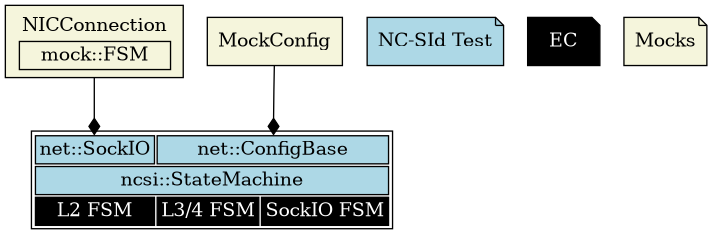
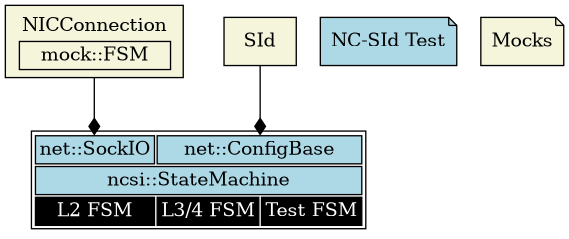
  digraph {
    node [shape=note fillcolor=beige style=filled]
    edge [arrowhead=diamond]
-   n1 [label=< 			<table> 				<tr><td port="sockio" bgcolor="lightblue">net::SockIO</td><td bgcolor="lightblue" colspan="2" port="config">net::ConfigBase</td></tr> 				<tr><td bgcolor="lightblue" colspan="3">ncsi::StateMachine</td></tr> 				<tr> 					<td bgcolor="black"><font color="white">L2 FSM</font></td> 					<td bgcolor="black"><font color="white">L3/4 FSM</font></td> 					<td bgcolor="black"><font color="white">SockIO FSM</font></td> 				</tr> 			</table> 		> shape=plaintext fillcolor="" style=""]
+   n1 [label=< 			<table> 				<tr><td port="sockio" bgcolor="lightblue">net::SockIO</td><td bgcolor="lightblue" colspan="2" port="config">net::ConfigBase</td></tr> 				<tr><td bgcolor="lightblue" colspan="3">ncsi::StateMachine</td></tr> 				<tr> 					<td bgcolor="black"><font color="white">L2 FSM</font></td> 					<td bgcolor="black"><font color="white">L3/4 FSM</font></td> 					<td bgcolor="black"><font color="white">Test FSM</font></td> 				</tr> 			</table> 		> shape=plaintext fillcolor="" style=""]
    n2 [fillcolor=lightblue label="NC-SId Test"]
-   n3 [fillcolor=black fontcolor=white label=EC]
    n4 [label=Mocks]
-   n5 [label=MockConfig shape=box]
+   n5 [label=SId shape=box]
    n6 [label=< 		<table border="0"> 			<tr><td align="left">NICConnection</td></tr> 			<tr><td border="1">mock::FSM</td></tr> 		</table> 	> shape=box]
    subgraph sub_1 {
      n1
    }
    subgraph sub_2 {
      n2
-     n3
      n4
    }
    n5 -> n1 [headport=config]
    n6 -> n1 [headport=sockio]
  }
